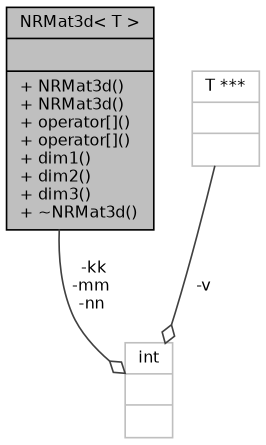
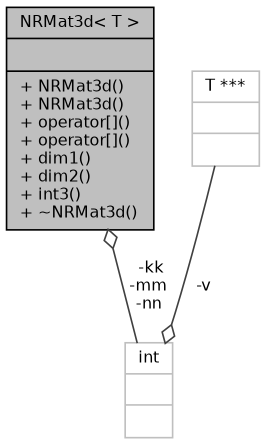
  digraph {
    node [color=grey75 fontname=Helvetica fontsize=10 shape=record]
    edge [arrowhead=odiamond color=grey25 fontname=Helvetica fontsize=10 labelfontname=Helvetica labelfontsize=10 style=solid]
-   n1 [color=black fillcolor=grey75 fontcolor=black height=0.2 label="{NRMat3d\< T \>\n||+ NRMat3d()\l+ NRMat3d()\l+ operator[]()\l+ operator[]()\l+ dim1()\l+ dim2()\l+ dim3()\l+ ~NRMat3d()\l}" style=filled width=0.4]
+   n1 [color=black fillcolor=grey75 fontcolor=black height=0.2 label="{NRMat3d\< T \>\n||+ NRMat3d()\l+ NRMat3d()\l+ operator[]()\l+ operator[]()\l+ dim1()\l+ dim2()\l+ int3()\l+ ~NRMat3d()\l}" style=filled width=0.4]
    n2 [height=0.2 label="{T ***\n||}" width=0.4]
    n3 [height=0.2 label="{int\n||}" width=0.4]
    n2 -> n3 [label=" -v"]
-   n1 -> n3 [label=" -kk\n-mm\n-nn"]
+   n3 -> n1 [label=" -kk\n-mm\n-nn"]
  }
